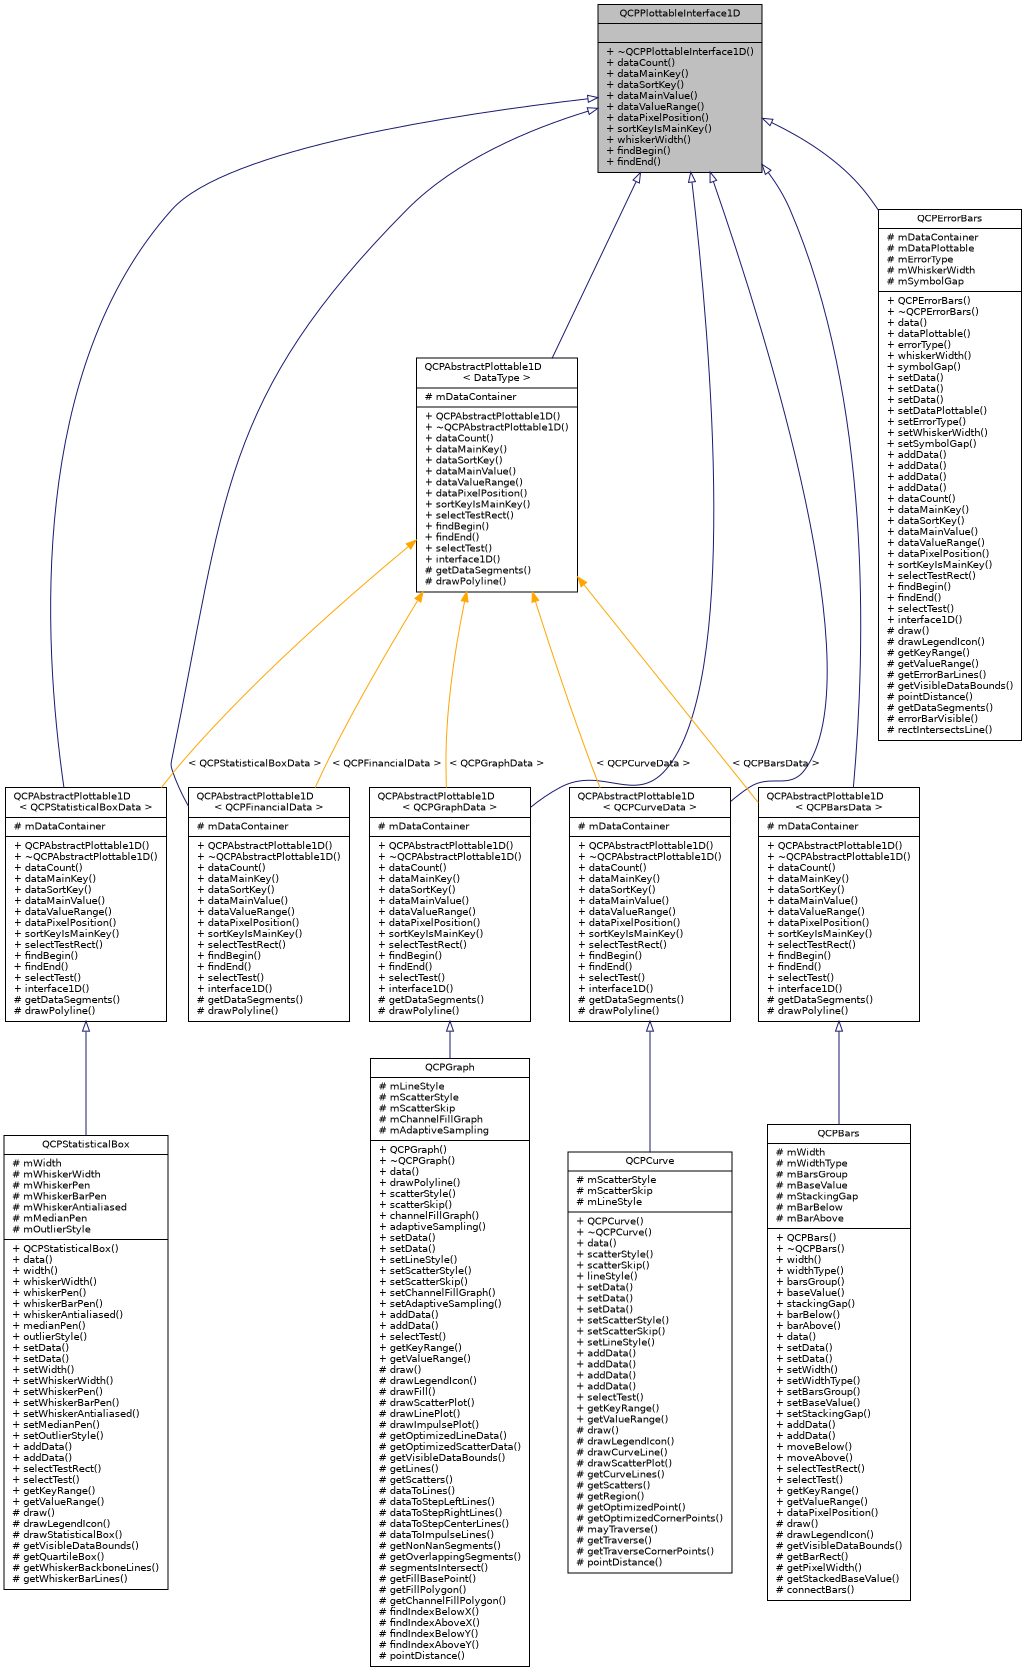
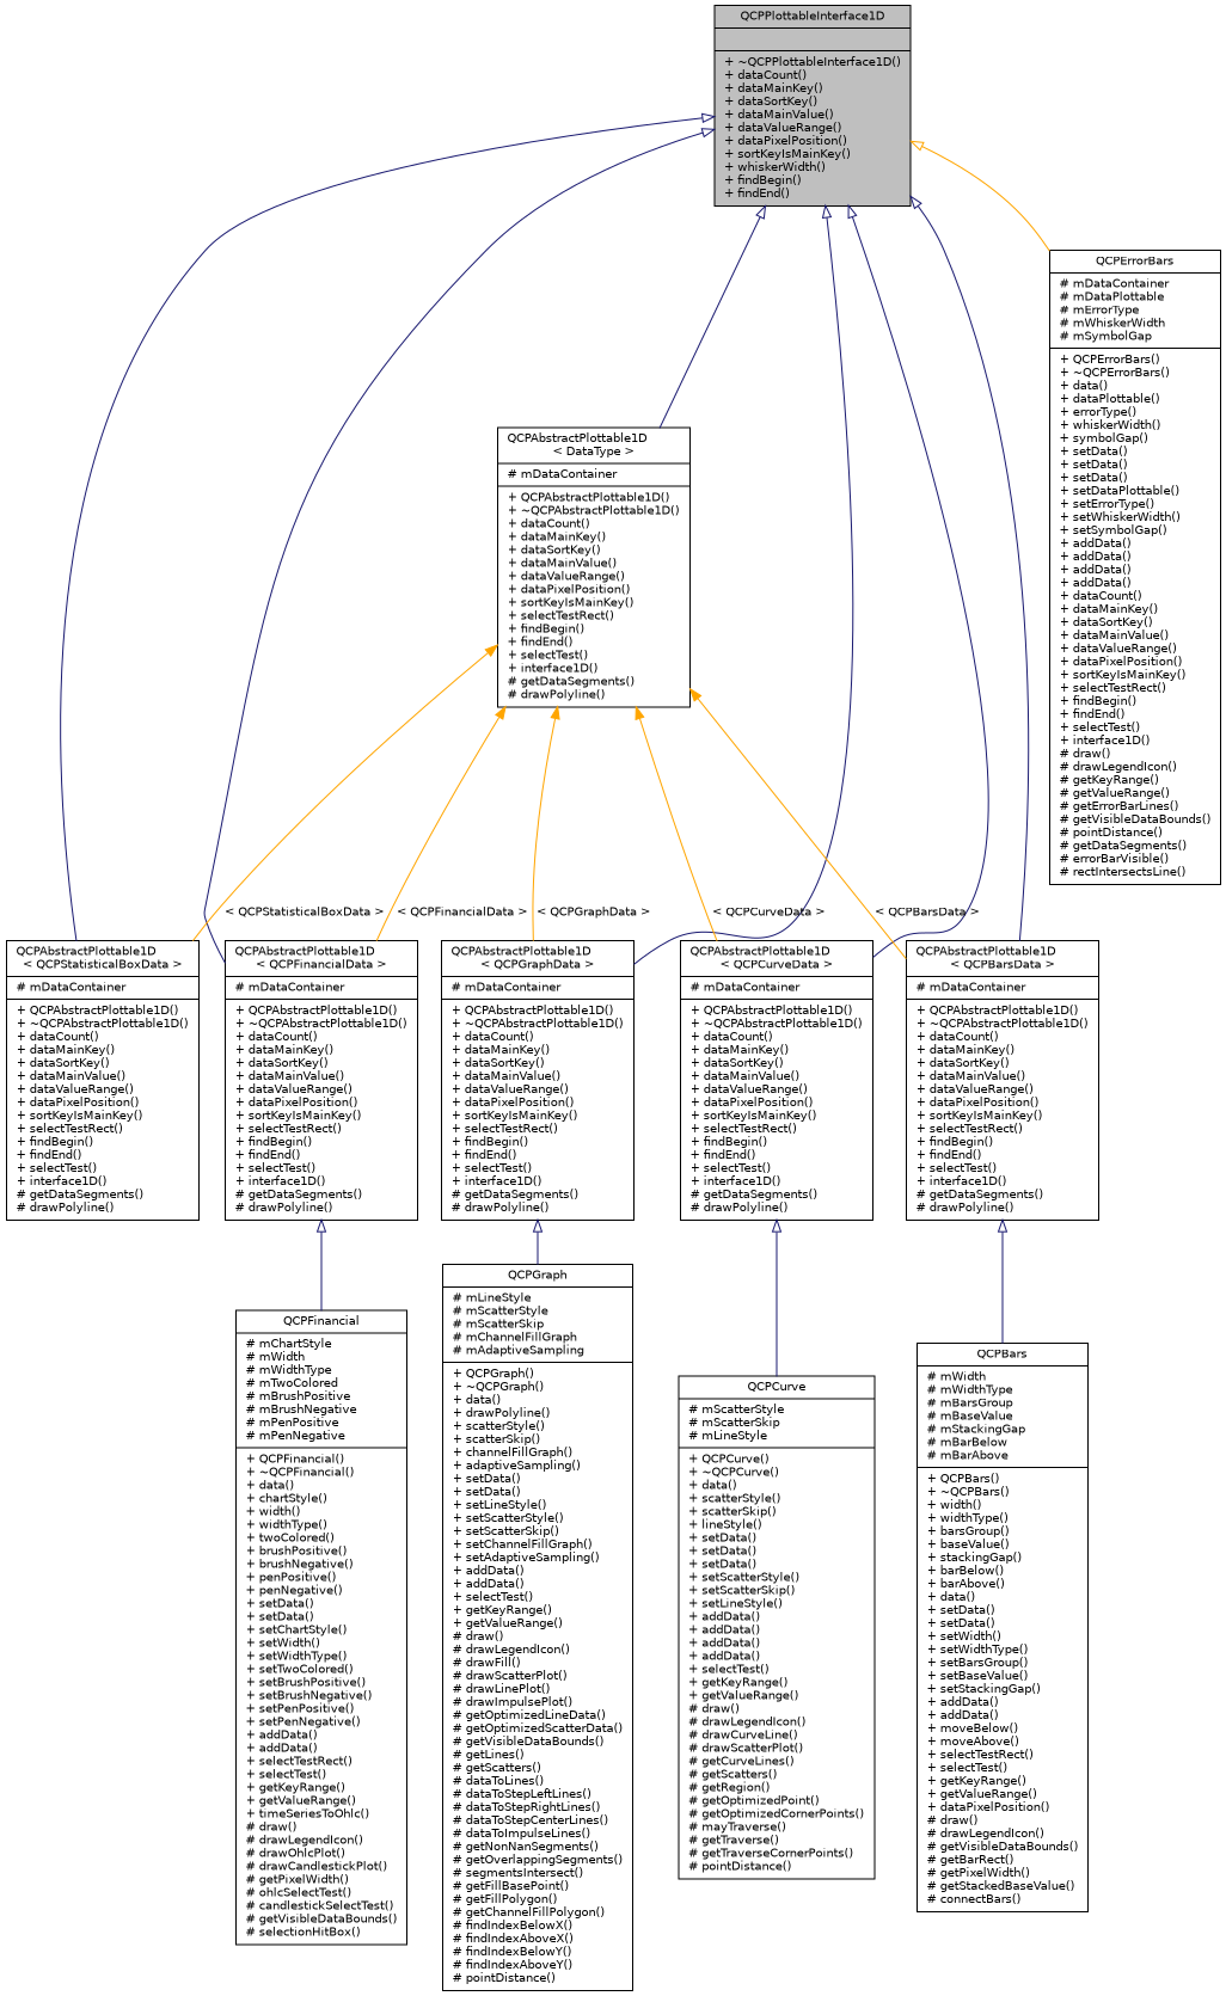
  digraph {
    node [color=black fillcolor=white fontname=Helvetica fontsize=10 shape=record style=filled]
    edge [arrowtail=onormal color=midnightblue dir=back fontname=Helvetica fontsize=10 labelfontname=Helvetica labelfontsize=10 style=solid]
    n1 [fillcolor=grey75 fontcolor=black height=0.2 label="{QCPPlottableInterface1D\n||+ ~QCPPlottableInterface1D()\l+ dataCount()\l+ dataMainKey()\l+ dataSortKey()\l+ dataMainValue()\l+ dataValueRange()\l+ dataPixelPosition()\l+ sortKeyIsMainKey()\l+ whiskerWidth()\l+ findBegin()\l+ findEnd()\l}" width=0.4]
    n2 [height=0.2 label="{QCPAbstractPlottable1D\l\< DataType \>\n|# mDataContainer\l|+ QCPAbstractPlottable1D()\l+ ~QCPAbstractPlottable1D()\l+ dataCount()\l+ dataMainKey()\l+ dataSortKey()\l+ dataMainValue()\l+ dataValueRange()\l+ dataPixelPosition()\l+ sortKeyIsMainKey()\l+ selectTestRect()\l+ findBegin()\l+ findEnd()\l+ selectTest()\l+ interface1D()\l# getDataSegments()\l# drawPolyline()\l}" width=0.4]
    n3 [height=0.2 label="{QCPAbstractPlottable1D\l\< QCPFinancialData \>\n|# mDataContainer\l|+ QCPAbstractPlottable1D()\l+ ~QCPAbstractPlottable1D()\l+ dataCount()\l+ dataMainKey()\l+ dataSortKey()\l+ dataMainValue()\l+ dataValueRange()\l+ dataPixelPosition()\l+ sortKeyIsMainKey()\l+ selectTestRect()\l+ findBegin()\l+ findEnd()\l+ selectTest()\l+ interface1D()\l# getDataSegments()\l# drawPolyline()\l}" width=0.4]
    n4 [height=0.2 label="{QCPAbstractPlottable1D\l\< QCPStatisticalBoxData \>\n|# mDataContainer\l|+ QCPAbstractPlottable1D()\l+ ~QCPAbstractPlottable1D()\l+ dataCount()\l+ dataMainKey()\l+ dataSortKey()\l+ dataMainValue()\l+ dataValueRange()\l+ dataPixelPosition()\l+ sortKeyIsMainKey()\l+ selectTestRect()\l+ findBegin()\l+ findEnd()\l+ selectTest()\l+ interface1D()\l# getDataSegments()\l# drawPolyline()\l}" width=0.4]
    n5 [height=0.2 label="{QCPAbstractPlottable1D\l\< QCPGraphData \>\n|# mDataContainer\l|+ QCPAbstractPlottable1D()\l+ ~QCPAbstractPlottable1D()\l+ dataCount()\l+ dataMainKey()\l+ dataSortKey()\l+ dataMainValue()\l+ dataValueRange()\l+ dataPixelPosition()\l+ sortKeyIsMainKey()\l+ selectTestRect()\l+ findBegin()\l+ findEnd()\l+ selectTest()\l+ interface1D()\l# getDataSegments()\l# drawPolyline()\l}" width=0.4]
    n6 [height=0.2 label="{QCPAbstractPlottable1D\l\< QCPBarsData \>\n|# mDataContainer\l|+ QCPAbstractPlottable1D()\l+ ~QCPAbstractPlottable1D()\l+ dataCount()\l+ dataMainKey()\l+ dataSortKey()\l+ dataMainValue()\l+ dataValueRange()\l+ dataPixelPosition()\l+ sortKeyIsMainKey()\l+ selectTestRect()\l+ findBegin()\l+ findEnd()\l+ selectTest()\l+ interface1D()\l# getDataSegments()\l# drawPolyline()\l}" width=0.4]
    n7 [height=0.2 label="{QCPAbstractPlottable1D\l\< QCPCurveData \>\n|# mDataContainer\l|+ QCPAbstractPlottable1D()\l+ ~QCPAbstractPlottable1D()\l+ dataCount()\l+ dataMainKey()\l+ dataSortKey()\l+ dataMainValue()\l+ dataValueRange()\l+ dataPixelPosition()\l+ sortKeyIsMainKey()\l+ selectTestRect()\l+ findBegin()\l+ findEnd()\l+ selectTest()\l+ interface1D()\l# getDataSegments()\l# drawPolyline()\l}" width=0.4]
    n8 [height=0.2 label="{QCPErrorBars\n|# mDataContainer\l# mDataPlottable\l# mErrorType\l# mWhiskerWidth\l# mSymbolGap\l|+ QCPErrorBars()\l+ ~QCPErrorBars()\l+ data()\l+ dataPlottable()\l+ errorType()\l+ whiskerWidth()\l+ symbolGap()\l+ setData()\l+ setData()\l+ setData()\l+ setDataPlottable()\l+ setErrorType()\l+ setWhiskerWidth()\l+ setSymbolGap()\l+ addData()\l+ addData()\l+ addData()\l+ addData()\l+ dataCount()\l+ dataMainKey()\l+ dataSortKey()\l+ dataMainValue()\l+ dataValueRange()\l+ dataPixelPosition()\l+ sortKeyIsMainKey()\l+ selectTestRect()\l+ findBegin()\l+ findEnd()\l+ selectTest()\l+ interface1D()\l# draw()\l# drawLegendIcon()\l# getKeyRange()\l# getValueRange()\l# getErrorBarLines()\l# getVisibleDataBounds()\l# pointDistance()\l# getDataSegments()\l# errorBarVisible()\l# rectIntersectsLine()\l}" width=0.4]
-   n10 [height=0.2 label="{QCPStatisticalBox\n|# mWidth\l# mWhiskerWidth\l# mWhiskerPen\l# mWhiskerBarPen\l# mWhiskerAntialiased\l# mMedianPen\l# mOutlierStyle\l|+ QCPStatisticalBox()\l+ data()\l+ width()\l+ whiskerWidth()\l+ whiskerPen()\l+ whiskerBarPen()\l+ whiskerAntialiased()\l+ medianPen()\l+ outlierStyle()\l+ setData()\l+ setData()\l+ setWidth()\l+ setWhiskerWidth()\l+ setWhiskerPen()\l+ setWhiskerBarPen()\l+ setWhiskerAntialiased()\l+ setMedianPen()\l+ setOutlierStyle()\l+ addData()\l+ addData()\l+ selectTestRect()\l+ selectTest()\l+ getKeyRange()\l+ getValueRange()\l# draw()\l# drawLegendIcon()\l# drawStatisticalBox()\l# getVisibleDataBounds()\l# getQuartileBox()\l# getWhiskerBackboneLines()\l# getWhiskerBarLines()\l}" width=0.4]
+   n9 [height=0.2 label="{QCPFinancial\n|# mChartStyle\l# mWidth\l# mWidthType\l# mTwoColored\l# mBrushPositive\l# mBrushNegative\l# mPenPositive\l# mPenNegative\l|+ QCPFinancial()\l+ ~QCPFinancial()\l+ data()\l+ chartStyle()\l+ width()\l+ widthType()\l+ twoColored()\l+ brushPositive()\l+ brushNegative()\l+ penPositive()\l+ penNegative()\l+ setData()\l+ setData()\l+ setChartStyle()\l+ setWidth()\l+ setWidthType()\l+ setTwoColored()\l+ setBrushPositive()\l+ setBrushNegative()\l+ setPenPositive()\l+ setPenNegative()\l+ addData()\l+ addData()\l+ selectTestRect()\l+ selectTest()\l+ getKeyRange()\l+ getValueRange()\l+ timeSeriesToOhlc()\l# draw()\l# drawLegendIcon()\l# drawOhlcPlot()\l# drawCandlestickPlot()\l# getPixelWidth()\l# ohlcSelectTest()\l# candlestickSelectTest()\l# getVisibleDataBounds()\l# selectionHitBox()\l}" width=0.4]
    n11 [height=0.2 label="{QCPGraph\n|# mLineStyle\l# mScatterStyle\l# mScatterSkip\l# mChannelFillGraph\l# mAdaptiveSampling\l|+ QCPGraph()\l+ ~QCPGraph()\l+ data()\l+ drawPolyline()\l+ scatterStyle()\l+ scatterSkip()\l+ channelFillGraph()\l+ adaptiveSampling()\l+ setData()\l+ setData()\l+ setLineStyle()\l+ setScatterStyle()\l+ setScatterSkip()\l+ setChannelFillGraph()\l+ setAdaptiveSampling()\l+ addData()\l+ addData()\l+ selectTest()\l+ getKeyRange()\l+ getValueRange()\l# draw()\l# drawLegendIcon()\l# drawFill()\l# drawScatterPlot()\l# drawLinePlot()\l# drawImpulsePlot()\l# getOptimizedLineData()\l# getOptimizedScatterData()\l# getVisibleDataBounds()\l# getLines()\l# getScatters()\l# dataToLines()\l# dataToStepLeftLines()\l# dataToStepRightLines()\l# dataToStepCenterLines()\l# dataToImpulseLines()\l# getNonNanSegments()\l# getOverlappingSegments()\l# segmentsIntersect()\l# getFillBasePoint()\l# getFillPolygon()\l# getChannelFillPolygon()\l# findIndexBelowX()\l# findIndexAboveX()\l# findIndexBelowY()\l# findIndexAboveY()\l# pointDistance()\l}" width=0.4]
    n12 [height=0.2 label="{QCPBars\n|# mWidth\l# mWidthType\l# mBarsGroup\l# mBaseValue\l# mStackingGap\l# mBarBelow\l# mBarAbove\l|+ QCPBars()\l+ ~QCPBars()\l+ width()\l+ widthType()\l+ barsGroup()\l+ baseValue()\l+ stackingGap()\l+ barBelow()\l+ barAbove()\l+ data()\l+ setData()\l+ setData()\l+ setWidth()\l+ setWidthType()\l+ setBarsGroup()\l+ setBaseValue()\l+ setStackingGap()\l+ addData()\l+ addData()\l+ moveBelow()\l+ moveAbove()\l+ selectTestRect()\l+ selectTest()\l+ getKeyRange()\l+ getValueRange()\l+ dataPixelPosition()\l# draw()\l# drawLegendIcon()\l# getVisibleDataBounds()\l# getBarRect()\l# getPixelWidth()\l# getStackedBaseValue()\l# connectBars()\l}" width=0.4]
    n13 [height=0.2 label="{QCPCurve\n|# mScatterStyle\l# mScatterSkip\l# mLineStyle\l|+ QCPCurve()\l+ ~QCPCurve()\l+ data()\l+ scatterStyle()\l+ scatterSkip()\l+ lineStyle()\l+ setData()\l+ setData()\l+ setData()\l+ setScatterStyle()\l+ setScatterSkip()\l+ setLineStyle()\l+ addData()\l+ addData()\l+ addData()\l+ addData()\l+ selectTest()\l+ getKeyRange()\l+ getValueRange()\l# draw()\l# drawLegendIcon()\l# drawCurveLine()\l# drawScatterPlot()\l# getCurveLines()\l# getScatters()\l# getRegion()\l# getOptimizedPoint()\l# getOptimizedCornerPoints()\l# mayTraverse()\l# getTraverse()\l# getTraverseCornerPoints()\l# pointDistance()\l}" width=0.4]
    n1 -> n2
    n1 -> n3
    n1 -> n4
    n1 -> n5
    n1 -> n6
    n1 -> n7
-   n1 -> n8
+   n1 -> n8 [color=orange]
    n2 -> n3 [color=orange label=" \< QCPFinancialData \>" arrowtail=""]
    n2 -> n4 [color=orange label=" \< QCPStatisticalBoxData \>" arrowtail=""]
    n2 -> n5 [color=orange label=" \< QCPGraphData \>" arrowtail=""]
    n2 -> n6 [color=orange label=" \< QCPBarsData \>" arrowtail=""]
    n2 -> n7 [color=orange label=" \< QCPCurveData \>" arrowtail=""]
-   n4 -> n10
+   n3 -> n9
    n5 -> n11
    n6 -> n12
    n7 -> n13
  }
